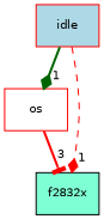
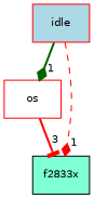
  digraph {
    compound=true
    node [color=red fontname=Helvetica fontsize=10 shape=box style=filled]
    edge [arrowhead=diamond color=red headlabel=1 labeldistance=1.5 labelfontname=Helvetica labelfontsize=10 style=bold]
    n1 [fillcolor=lightblue label=idle pencolor=black]
    n2 [fillcolor=white label=os]
-   n3 [color=black fillcolor=aquamarine label=f2832x]
+   n3 [color=black fillcolor=aquamarine label=f2833x]
    n1 -> n2 [color=darkgreen]
    n1 -> n3 [style=dashed]
    n2 -> n3 [arrowhead=tee headlabel=3]
  }
